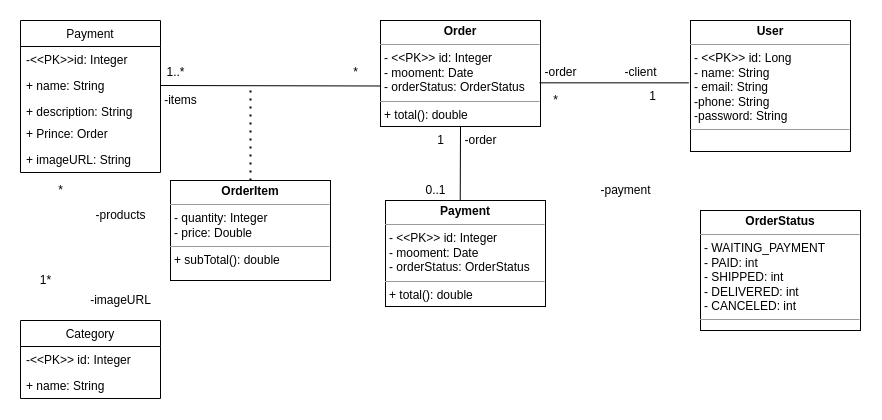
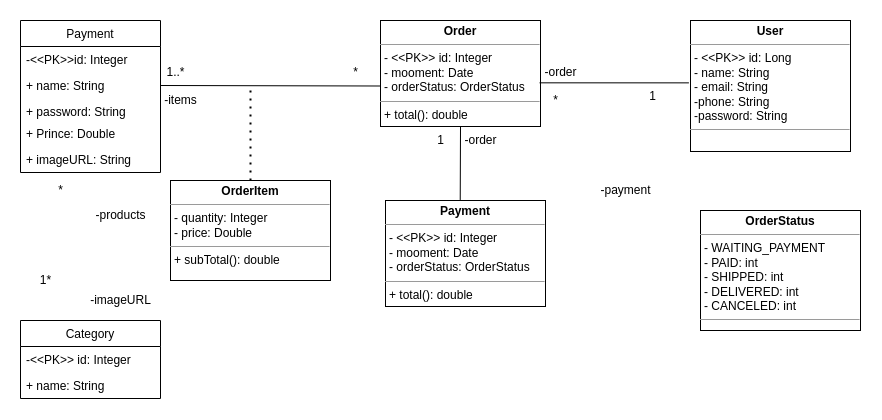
  <mxCell id="0" />
  <mxCell id="1" parent="0" />
  <mxCell id="2" value="Payment" style="swimlane;fontStyle=0;childLayout=stackLayout;horizontal=1;startSize=26;fillColor=none;horizontalStack=0;resizeParent=1;resizeParentMax=0;resizeLast=0;collapsible=1;marginBottom=0;" parent="1" vertex="1"><mxGeometry x="20" y="20" width="140" height="152" as="geometry" /></mxCell>
  <mxCell id="3" value="-&lt;&lt;PK&gt;&gt;id: Integer" style="text;strokeColor=none;fillColor=none;align=left;verticalAlign=top;spacingLeft=4;spacingRight=4;overflow=hidden;rotatable=0;points=[[0,0.5],[1,0.5]];portConstraint=eastwest;" parent="2" vertex="1"><mxGeometry y="26" width="140" height="26" as="geometry" /></mxCell>
  <mxCell id="4" value="+ name: String" style="text;strokeColor=none;fillColor=none;align=left;verticalAlign=top;spacingLeft=4;spacingRight=4;overflow=hidden;rotatable=0;points=[[0,0.5],[1,0.5]];portConstraint=eastwest;" parent="2" vertex="1"><mxGeometry y="52" width="140" height="26" as="geometry" /></mxCell>
- <mxCell id="5" value="+ description: String    " style="text;strokeColor=none;fillColor=none;align=left;verticalAlign=top;spacingLeft=4;spacingRight=4;overflow=hidden;rotatable=0;points=[[0,0.5],[1,0.5]];portConstraint=eastwest;" parent="2" vertex="1"><mxGeometry y="78" width="140" height="22" as="geometry" /></mxCell>
- <mxCell id="6" value="+ Prince: Order" style="text;strokeColor=none;fillColor=none;align=left;verticalAlign=top;spacingLeft=4;spacingRight=4;overflow=hidden;rotatable=0;points=[[0,0.5],[1,0.5]];portConstraint=eastwest;" parent="2" vertex="1"><mxGeometry y="100" width="140" height="26" as="geometry" /></mxCell>
+ <mxCell id="5" value="+ password: String    " style="text;strokeColor=none;fillColor=none;align=left;verticalAlign=top;spacingLeft=4;spacingRight=4;overflow=hidden;rotatable=0;points=[[0,0.5],[1,0.5]];portConstraint=eastwest;" parent="2" vertex="1"><mxGeometry y="78" width="140" height="22" as="geometry" /></mxCell>
+ <mxCell id="6" value="+ Prince: Double" style="text;strokeColor=none;fillColor=none;align=left;verticalAlign=top;spacingLeft=4;spacingRight=4;overflow=hidden;rotatable=0;points=[[0,0.5],[1,0.5]];portConstraint=eastwest;" parent="2" vertex="1"><mxGeometry y="100" width="140" height="26" as="geometry" /></mxCell>
  <mxCell id="7" value="+ imageURL: String" style="text;strokeColor=none;fillColor=none;align=left;verticalAlign=top;spacingLeft=4;spacingRight=4;overflow=hidden;rotatable=0;points=[[0,0.5],[1,0.5]];portConstraint=eastwest;" parent="2" vertex="1"><mxGeometry y="126" width="140" height="26" as="geometry" /></mxCell>
  <mxCell id="8" value="Category" style="swimlane;fontStyle=0;childLayout=stackLayout;horizontal=1;startSize=26;fillColor=none;horizontalStack=0;resizeParent=1;resizeParentMax=0;resizeLast=0;collapsible=1;marginBottom=0;" parent="1" vertex="1"><mxGeometry x="20" y="320" width="140" height="78" as="geometry" /></mxCell>
  <mxCell id="9" value="-&lt;&lt;PK&gt;&gt; id: Integer" style="text;strokeColor=none;fillColor=none;align=left;verticalAlign=top;spacingLeft=4;spacingRight=4;overflow=hidden;rotatable=0;points=[[0,0.5],[1,0.5]];portConstraint=eastwest;" parent="8" vertex="1"><mxGeometry y="26" width="140" height="26" as="geometry" /></mxCell>
  <mxCell id="10" value="+ name: String" style="text;strokeColor=none;fillColor=none;align=left;verticalAlign=top;spacingLeft=4;spacingRight=4;overflow=hidden;rotatable=0;points=[[0,0.5],[1,0.5]];portConstraint=eastwest;" parent="8" vertex="1"><mxGeometry y="52" width="140" height="26" as="geometry" /></mxCell>
  <mxCell id="11" value="" style="endArrow=none;html=1;rounded=0;exitX=1;exitY=0.5;exitDx=0;exitDy=0;entryX=0;entryY=0.618;entryDx=0;entryDy=0;entryPerimeter=0;" parent="1" source="4" target="21" edge="1"><mxGeometry width="50" height="50" relative="1" as="geometry"><mxPoint x="230" y="130" as="sourcePoint" /><mxPoint x="330" y="85" as="targetPoint" /></mxGeometry></mxCell>
  <mxCell id="12" value="1..*" style="text;html=1;align=center;verticalAlign=middle;resizable=0;points=[];autosize=1;strokeColor=none;fillColor=none;" parent="1" vertex="1"><mxGeometry x="160" y="62" width="30" height="20" as="geometry" /></mxCell>
  <mxCell id="13" value="*" style="text;html=1;align=center;verticalAlign=middle;resizable=0;points=[];autosize=1;strokeColor=none;fillColor=none;" parent="1" vertex="1"><mxGeometry x="345" y="62" width="20" height="20" as="geometry" /></mxCell>
  <mxCell id="14" value="-items" style="text;html=1;align=center;verticalAlign=middle;resizable=0;points=[];autosize=1;strokeColor=none;fillColor=none;" parent="1" vertex="1"><mxGeometry x="155" y="90" width="50" height="20" as="geometry" /></mxCell>
  <mxCell id="15" value="-products" style="text;html=1;align=center;verticalAlign=middle;resizable=0;points=[];autosize=1;strokeColor=none;fillColor=none;" parent="1" vertex="1"><mxGeometry x="85" y="205" width="70" height="20" as="geometry" /></mxCell>
  <mxCell id="16" value="*" style="text;html=1;align=center;verticalAlign=middle;resizable=0;points=[];autosize=1;strokeColor=none;fillColor=none;" parent="1" vertex="1"><mxGeometry x="50" y="180" width="20" height="20" as="geometry" /></mxCell>
  <mxCell id="17" value="-imageURL" style="text;html=1;align=center;verticalAlign=middle;resizable=0;points=[];autosize=1;strokeColor=none;fillColor=none;" parent="1" vertex="1"><mxGeometry x="85" y="290" width="70" height="20" as="geometry" /></mxCell>
  <mxCell id="18" value="1*" style="text;html=1;align=center;verticalAlign=middle;resizable=0;points=[];autosize=1;strokeColor=none;fillColor=none;" parent="1" vertex="1"><mxGeometry x="30" y="270" width="30" height="20" as="geometry" /></mxCell>
  <mxCell id="19" value="" style="endArrow=none;dashed=1;html=1;dashPattern=1 3;strokeWidth=2;rounded=0;exitX=0.5;exitY=0;exitDx=0;exitDy=0;" parent="1" source="20" edge="1"><mxGeometry width="50" height="50" relative="1" as="geometry"><mxPoint x="290" y="200" as="sourcePoint" /><mxPoint x="250" y="90" as="targetPoint" /></mxGeometry></mxCell>
  <mxCell id="20" value="&lt;p style=&quot;margin: 0px ; margin-top: 4px ; text-align: center&quot;&gt;&lt;b&gt;OrderItem&lt;/b&gt;&lt;/p&gt;&lt;hr size=&quot;1&quot;&gt;&lt;p style=&quot;margin: 0px ; margin-left: 4px&quot;&gt;- quantity: Integer&lt;br&gt;- price: Double&lt;/p&gt;&lt;hr size=&quot;1&quot;&gt;&lt;p style=&quot;margin: 0px ; margin-left: 4px&quot;&gt;+ subTotal(): double&lt;br&gt;&lt;/p&gt;" style="verticalAlign=top;align=left;overflow=fill;fontSize=12;fontFamily=Helvetica;html=1;" parent="1" vertex="1"><mxGeometry x="170" y="180" width="160" height="100" as="geometry" /></mxCell>
  <mxCell id="21" value="&lt;p style=&quot;margin: 0px ; margin-top: 4px ; text-align: center&quot;&gt;&lt;b&gt;Order&lt;/b&gt;&lt;/p&gt;&lt;hr size=&quot;1&quot;&gt;&lt;p style=&quot;margin: 0px ; margin-left: 4px&quot;&gt;- &amp;lt;&amp;lt;PK&amp;gt;&amp;gt; id: Integer&lt;br&gt;- mooment: Date&lt;/p&gt;&lt;p style=&quot;margin: 0px ; margin-left: 4px&quot;&gt;- orderStatus: OrderStatus&lt;/p&gt;&lt;hr size=&quot;1&quot;&gt;&lt;p style=&quot;margin: 0px ; margin-left: 4px&quot;&gt;+ total(): double&lt;br&gt;&lt;/p&gt;" style="verticalAlign=top;align=left;overflow=fill;fontSize=12;fontFamily=Helvetica;html=1;" parent="1" vertex="1"><mxGeometry x="380" y="20" width="160" height="106" as="geometry" /></mxCell>
  <mxCell id="22" value="" style="endArrow=none;html=1;rounded=0;exitX=0.994;exitY=0.588;exitDx=0;exitDy=0;exitPerimeter=0;entryX=-0.01;entryY=0.476;entryDx=0;entryDy=0;entryPerimeter=0;" parent="1" source="21" target="34" edge="1"><mxGeometry width="50" height="50" relative="1" as="geometry"><mxPoint x="555" y="81.31" as="sourcePoint" /><mxPoint x="662" y="81.798" as="targetPoint" /></mxGeometry></mxCell>
  <mxCell id="23" value="-order" style="text;html=1;align=center;verticalAlign=middle;resizable=0;points=[];autosize=1;strokeColor=none;fillColor=none;" parent="1" vertex="1"><mxGeometry x="535" y="62" width="50" height="20" as="geometry" /></mxCell>
- <mxCell id="24" value="-client" style="text;html=1;align=center;verticalAlign=middle;resizable=0;points=[];autosize=1;strokeColor=none;fillColor=none;" parent="1" vertex="1"><mxGeometry x="615" y="62" width="50" height="20" as="geometry" /></mxCell>
  <mxCell id="25" value="*" style="text;html=1;align=center;verticalAlign=middle;resizable=0;points=[];autosize=1;strokeColor=none;fillColor=none;" parent="1" vertex="1"><mxGeometry x="545" y="90" width="20" height="20" as="geometry" /></mxCell>
  <mxCell id="26" value="1" style="text;html=1;align=center;verticalAlign=middle;resizable=0;points=[];autosize=1;strokeColor=none;fillColor=none;" parent="1" vertex="1"><mxGeometry x="642" y="86" width="20" height="20" as="geometry" /></mxCell>
  <mxCell id="27" value="&lt;p style=&quot;margin: 0px ; margin-top: 4px ; text-align: center&quot;&gt;&lt;b&gt;Payment&lt;/b&gt;&lt;/p&gt;&lt;hr size=&quot;1&quot;&gt;&lt;p style=&quot;margin: 0px ; margin-left: 4px&quot;&gt;- &amp;lt;&amp;lt;PK&amp;gt;&amp;gt; id: Integer&lt;br&gt;- mooment: Date&lt;/p&gt;&lt;p style=&quot;margin: 0px ; margin-left: 4px&quot;&gt;- orderStatus: OrderStatus&lt;/p&gt;&lt;hr size=&quot;1&quot;&gt;&lt;p style=&quot;margin: 0px ; margin-left: 4px&quot;&gt;+ total(): double&lt;br&gt;&lt;/p&gt;" style="verticalAlign=top;align=left;overflow=fill;fontSize=12;fontFamily=Helvetica;html=1;" parent="1" vertex="1"><mxGeometry x="385" y="200" width="160" height="106" as="geometry" /></mxCell>
  <mxCell id="28" value="" style="endArrow=none;html=1;rounded=0;exitX=0.467;exitY=-0.005;exitDx=0;exitDy=0;entryX=0.5;entryY=1;entryDx=0;entryDy=0;exitPerimeter=0;" parent="1" source="27" target="21" edge="1"><mxGeometry width="50" height="50" relative="1" as="geometry"><mxPoint x="170" y="95" as="sourcePoint" /><mxPoint x="390" y="95.508" as="targetPoint" /></mxGeometry></mxCell>
  <mxCell id="29" value="1" style="text;html=1;align=center;verticalAlign=middle;resizable=0;points=[];autosize=1;strokeColor=none;fillColor=none;" parent="1" vertex="1"><mxGeometry x="430" y="130" width="20" height="20" as="geometry" /></mxCell>
  <mxCell id="30" value="-order" style="text;html=1;align=center;verticalAlign=middle;resizable=0;points=[];autosize=1;strokeColor=none;fillColor=none;" parent="1" vertex="1"><mxGeometry x="455" y="130" width="50" height="20" as="geometry" /></mxCell>
  <mxCell id="31" value="-payment" style="text;html=1;align=center;verticalAlign=middle;resizable=0;points=[];autosize=1;strokeColor=none;fillColor=none;" parent="1" vertex="1"><mxGeometry x="590" y="180" width="70" height="20" as="geometry" /></mxCell>
- <mxCell id="32" value="0..1" style="text;html=1;align=center;verticalAlign=middle;resizable=0;points=[];autosize=1;strokeColor=none;fillColor=none;" parent="1" vertex="1"><mxGeometry x="415" y="180" width="40" height="20" as="geometry" /></mxCell>
  <mxCell id="33" value="&lt;p style=&quot;margin: 0px ; margin-top: 4px ; text-align: center&quot;&gt;&lt;b&gt;OrderStatus&lt;/b&gt;&lt;/p&gt;&lt;hr size=&quot;1&quot;&gt;&lt;p style=&quot;margin: 0px ; margin-left: 4px&quot;&gt;- WAITING_PAYMENT&lt;br&gt;- PAID: int&lt;/p&gt;&lt;p style=&quot;margin: 0px ; margin-left: 4px&quot;&gt;- SHIPPED: int&lt;/p&gt;&lt;p style=&quot;margin: 0px ; margin-left: 4px&quot;&gt;- DELIVERED: int&lt;/p&gt;&lt;p style=&quot;margin: 0px ; margin-left: 4px&quot;&gt;- CANCELED: int&lt;/p&gt;&lt;hr size=&quot;1&quot;&gt;&lt;p style=&quot;margin: 0px ; margin-left: 4px&quot;&gt;&lt;br&gt;&lt;/p&gt;" style="verticalAlign=top;align=left;overflow=fill;fontSize=12;fontFamily=Helvetica;html=1;" parent="1" vertex="1"><mxGeometry x="700" y="210" width="160" height="120" as="geometry" /></mxCell>
  <mxCell id="34" value="&lt;p style=&quot;margin: 0px ; margin-top: 4px ; text-align: center&quot;&gt;&lt;b&gt;User&lt;/b&gt;&lt;/p&gt;&lt;hr size=&quot;1&quot;&gt;&lt;p style=&quot;margin: 0px ; margin-left: 4px&quot;&gt;- &amp;lt;&amp;lt;PK&amp;gt;&amp;gt; id: Long&lt;br&gt;- name: String&lt;/p&gt;&lt;p style=&quot;margin: 0px ; margin-left: 4px&quot;&gt;- email: String&lt;/p&gt;&lt;p style=&quot;margin: 0px ; margin-left: 4px&quot;&gt;-phone: String&amp;nbsp;&lt;span style=&quot;white-space: pre&quot;&gt;&#09;&lt;/span&gt;&lt;/p&gt;&lt;p style=&quot;margin: 0px ; margin-left: 4px&quot;&gt;-password: String&lt;/p&gt;&lt;hr size=&quot;1&quot;&gt;&lt;p style=&quot;margin: 0px ; margin-left: 4px&quot;&gt;&lt;br&gt;&lt;/p&gt;" style="verticalAlign=top;align=left;overflow=fill;fontSize=12;fontFamily=Helvetica;html=1;" parent="1" vertex="1"><mxGeometry x="690" y="20" width="160" height="131" as="geometry" /></mxCell>
